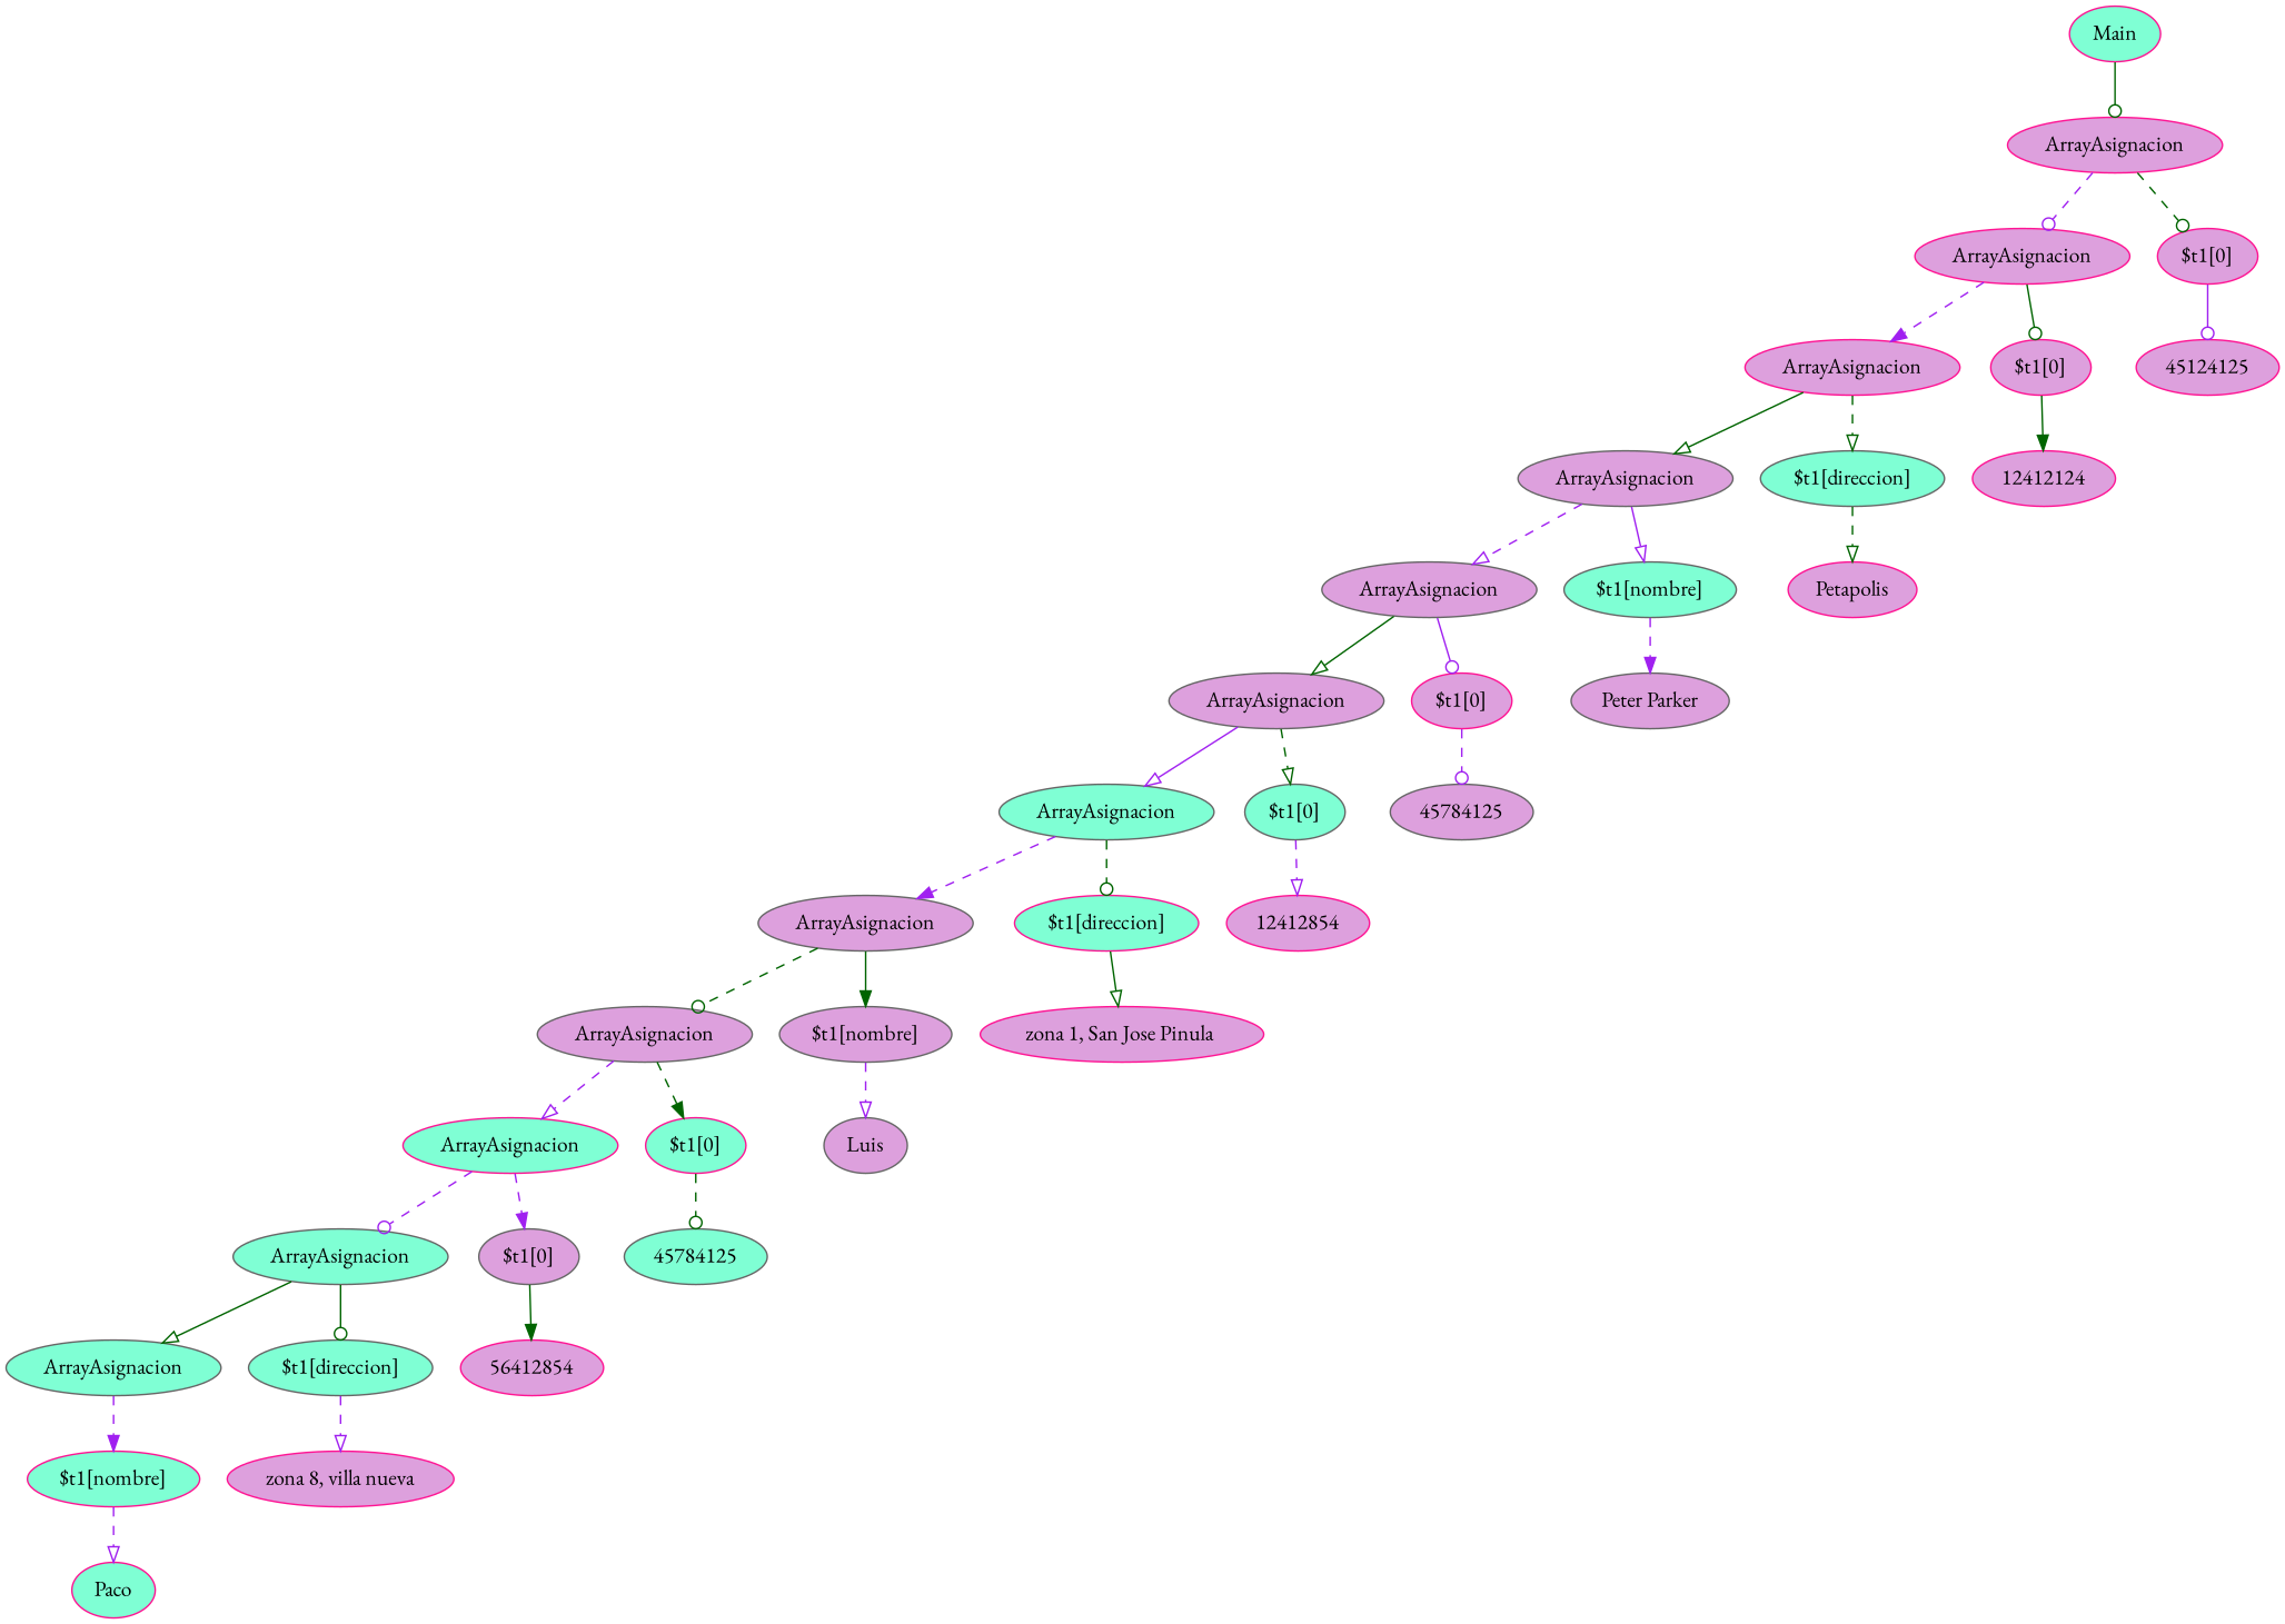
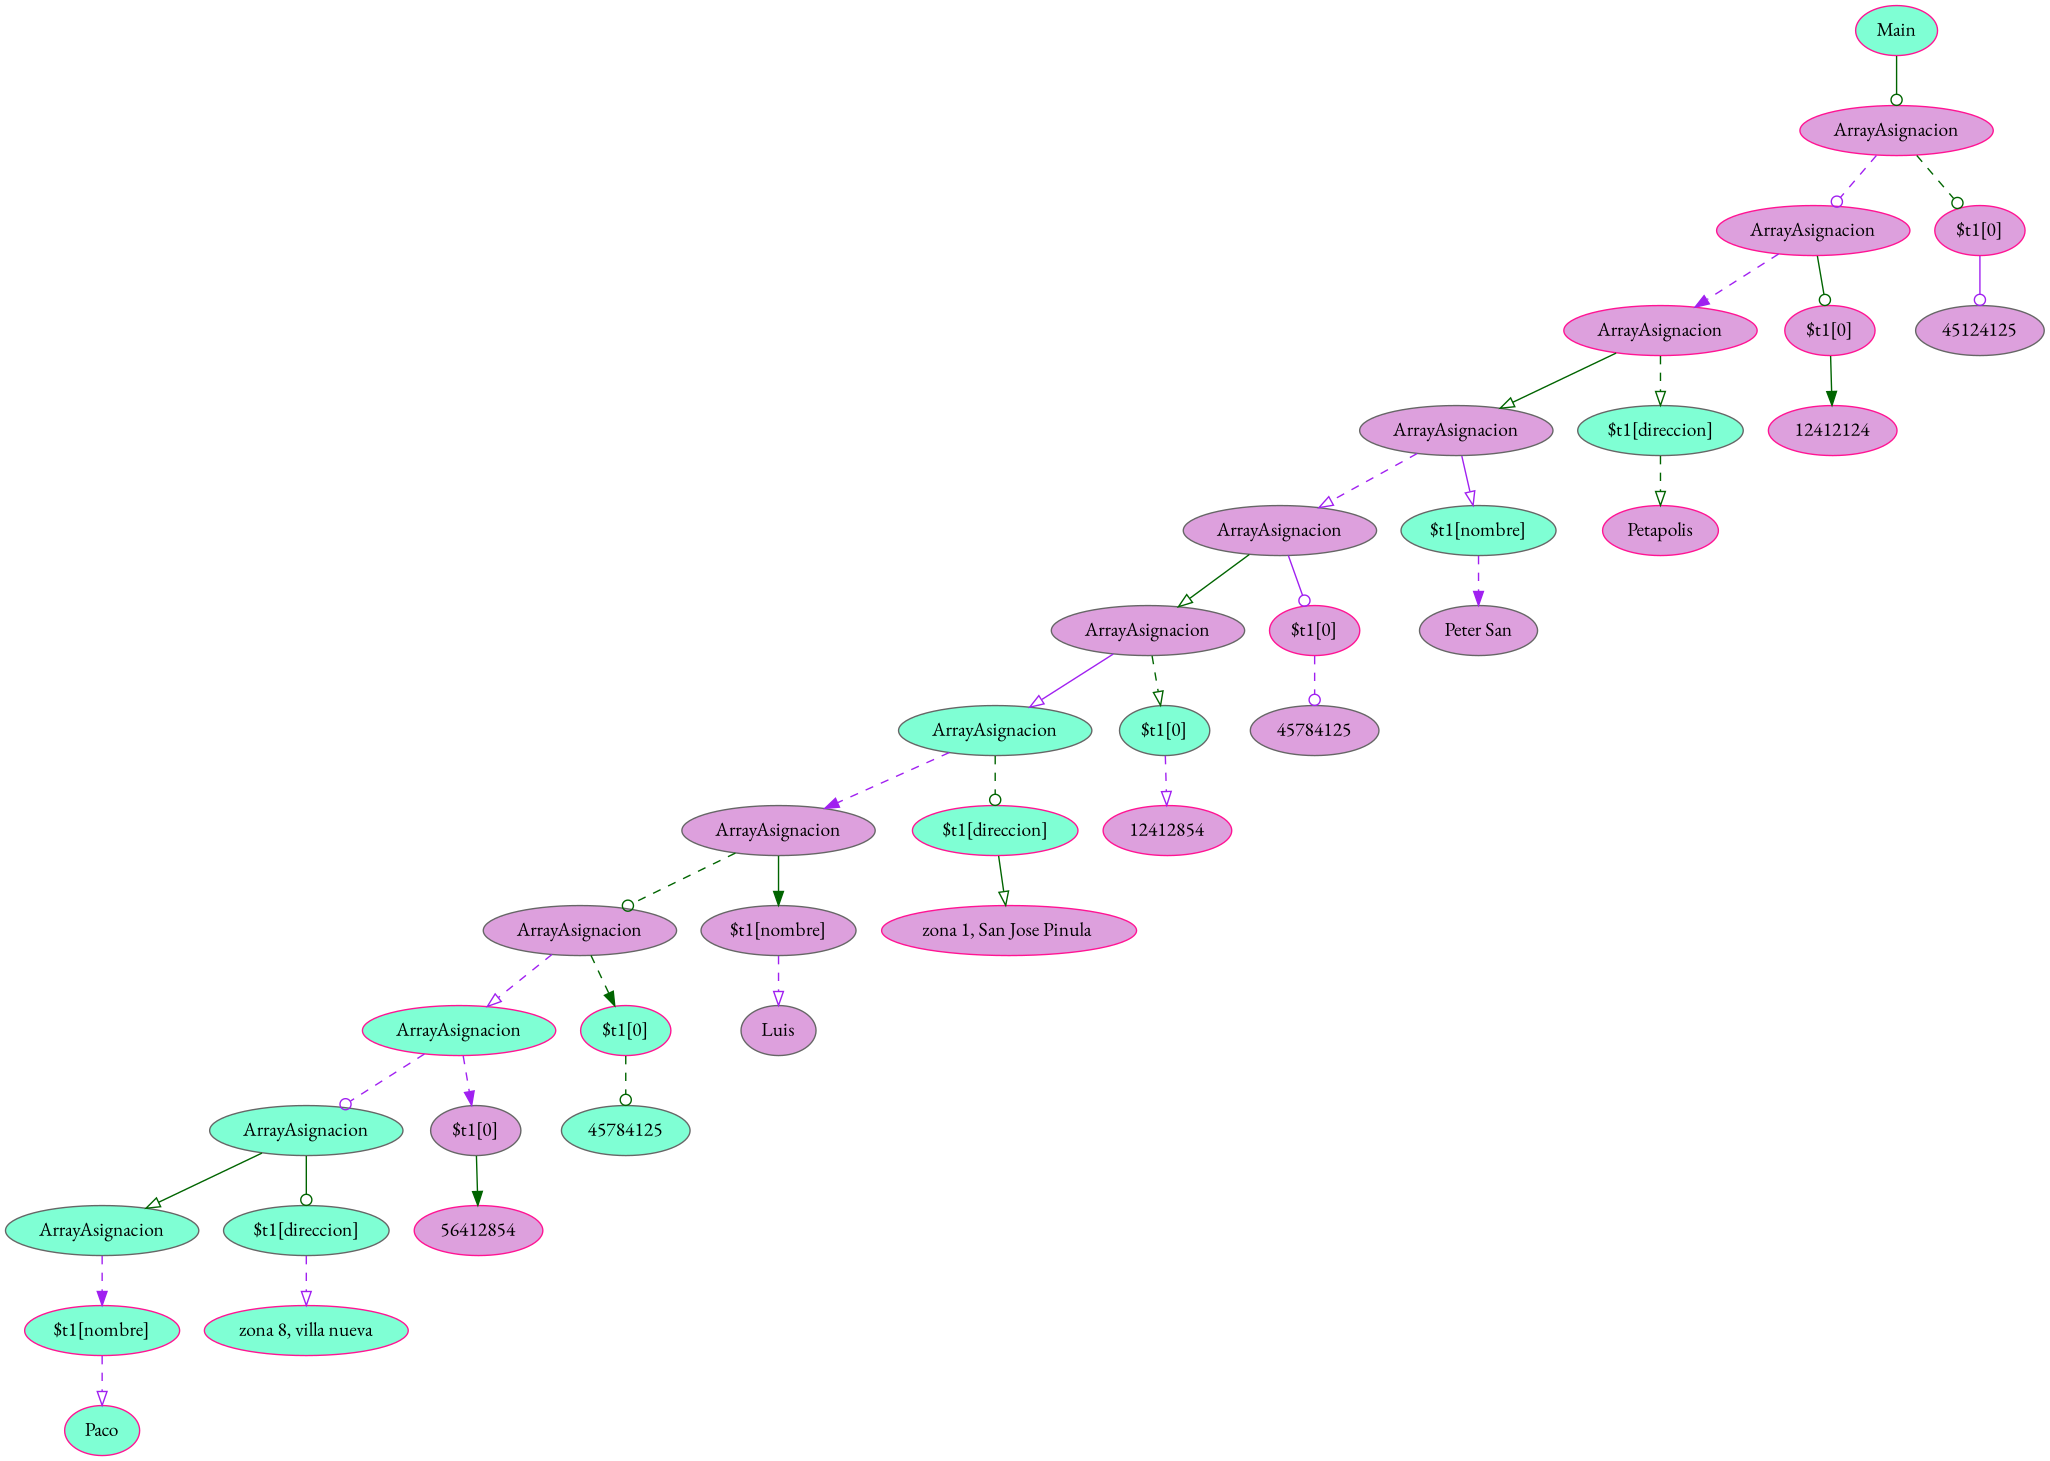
  digraph {
    fontname="EB Garamond"
    node [color=deeppink fillcolor=plum fontname="EB Garamond" style=filled]
    edge [arrowhead=onormal color=darkgreen fontname="EB Garamond" style=dashed]
    n1 [fillcolor=aquamarine label=Main]
    n2 [label=ArrayAsignacion]
    n3 [label=ArrayAsignacion]
    n4 [label="$t1[0]"]
    n5 [fillcolor=aquamarine label=Paco]
    n6 [fillcolor=aquamarine label="$t1[nombre]"]
    n7 [color=gray40 fillcolor=aquamarine label=ArrayAsignacion]
-   n8 [label="zona 8, villa nueva"]
+   n8 [fillcolor=aquamarine label="zona 8, villa nueva"]
    n9 [color=gray40 fillcolor=aquamarine label="$t1[direccion]"]
    n10 [color=gray40 fillcolor=aquamarine label=ArrayAsignacion]
    n11 [label=56412854]
    n12 [color=gray40 label="$t1[0]"]
    n13 [fillcolor=aquamarine label=ArrayAsignacion]
    n14 [color=gray40 fillcolor=aquamarine label=45784125]
    n15 [fillcolor=aquamarine label="$t1[0]"]
    n16 [color=gray40 label=ArrayAsignacion]
    n17 [color=gray40 label=Luis]
    n18 [color=gray40 label="$t1[nombre]"]
    n19 [color=gray40 label=ArrayAsignacion]
    n20 [label="zona 1, San Jose Pinula "]
    n21 [fillcolor=aquamarine label="$t1[direccion]"]
    n22 [color=gray40 fillcolor=aquamarine label=ArrayAsignacion]
    n23 [label=12412854]
    n24 [color=gray40 fillcolor=aquamarine label="$t1[0]"]
    n25 [color=gray40 label=ArrayAsignacion]
    n26 [color=gray40 label=45784125]
    n27 [label="$t1[0]"]
    n28 [color=gray40 label=ArrayAsignacion]
-   n29 [color=gray40 label="Peter Parker"]
+   n29 [color=gray40 label="Peter San"]
    n30 [color=gray40 fillcolor=aquamarine label="$t1[nombre]"]
    n31 [color=gray40 label=ArrayAsignacion]
    n32 [label=Petapolis]
    n33 [color=gray40 fillcolor=aquamarine label="$t1[direccion]"]
    n34 [label=ArrayAsignacion]
    n35 [label=12412124]
    n36 [label="$t1[0]"]
-   n37 [label=45124125]
+   n37 [color=gray40 label=45124125]
    n1 -> n2 [arrowhead=odot style=solid]
    n2 -> n3 [arrowhead=odot color=purple]
    n2 -> n4 [arrowhead=odot]
    n3 -> n34 [arrowhead=normal color=purple]
    n3 -> n36 [arrowhead=odot style=solid]
    n4 -> n37 [arrowhead=odot color=purple style=solid]
    n6 -> n5 [color=purple]
    n7 -> n6 [arrowhead=normal color=purple]
    n9 -> n8 [color=purple]
    n10 -> n7 [style=solid]
    n10 -> n9 [arrowhead=odot style=solid]
    n12 -> n11 [arrowhead=normal style=solid]
    n13 -> n10 [arrowhead=odot color=purple]
    n13 -> n12 [arrowhead=normal color=purple]
    n15 -> n14 [arrowhead=odot]
    n16 -> n13 [color=purple]
    n16 -> n15 [arrowhead=normal]
    n18 -> n17 [color=purple]
    n19 -> n16 [arrowhead=odot]
    n19 -> n18 [arrowhead=normal style=solid]
    n21 -> n20 [style=solid]
    n22 -> n19 [arrowhead=normal color=purple]
    n22 -> n21 [arrowhead=odot]
    n24 -> n23 [color=purple]
    n25 -> n22 [color=purple style=solid]
    n25 -> n24
    n27 -> n26 [arrowhead=odot color=purple]
    n28 -> n25 [style=solid]
    n28 -> n27 [arrowhead=odot color=purple style=solid]
    n30 -> n29 [arrowhead=normal color=purple]
    n31 -> n28 [color=purple]
    n31 -> n30 [color=purple style=solid]
    n33 -> n32
    n34 -> n31 [style=solid]
    n34 -> n33
    n36 -> n35 [arrowhead=normal style=solid]
  }
